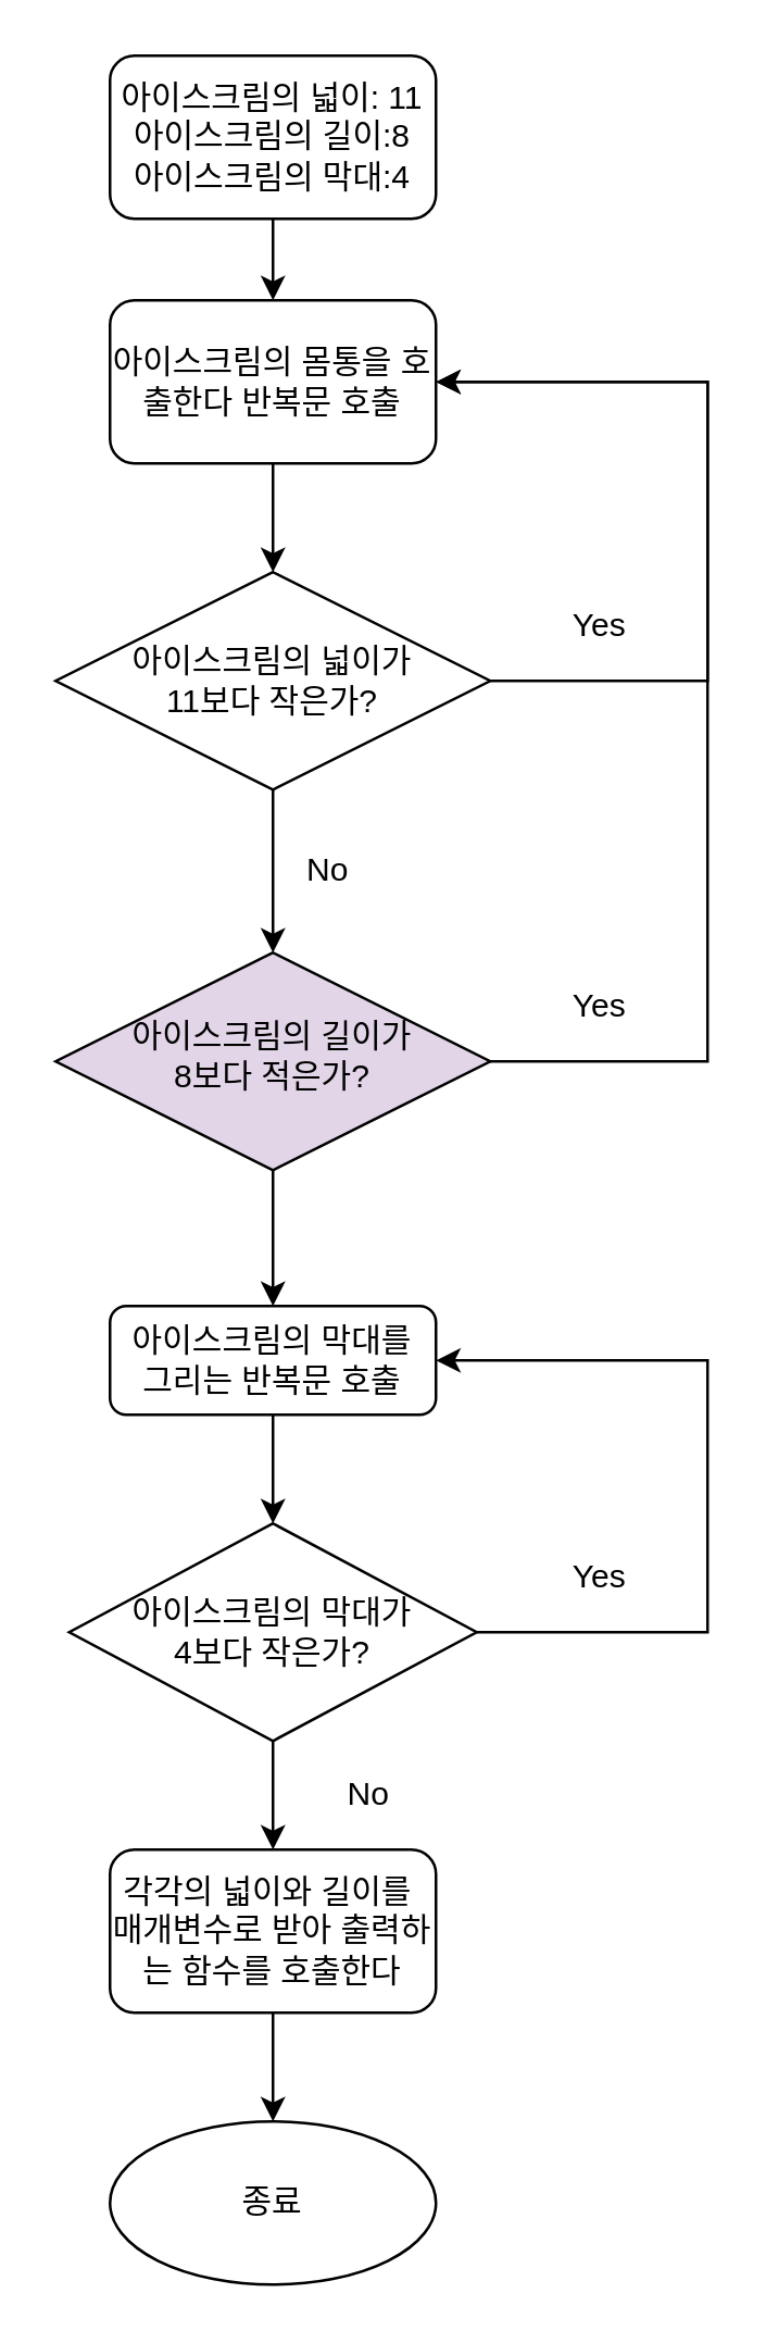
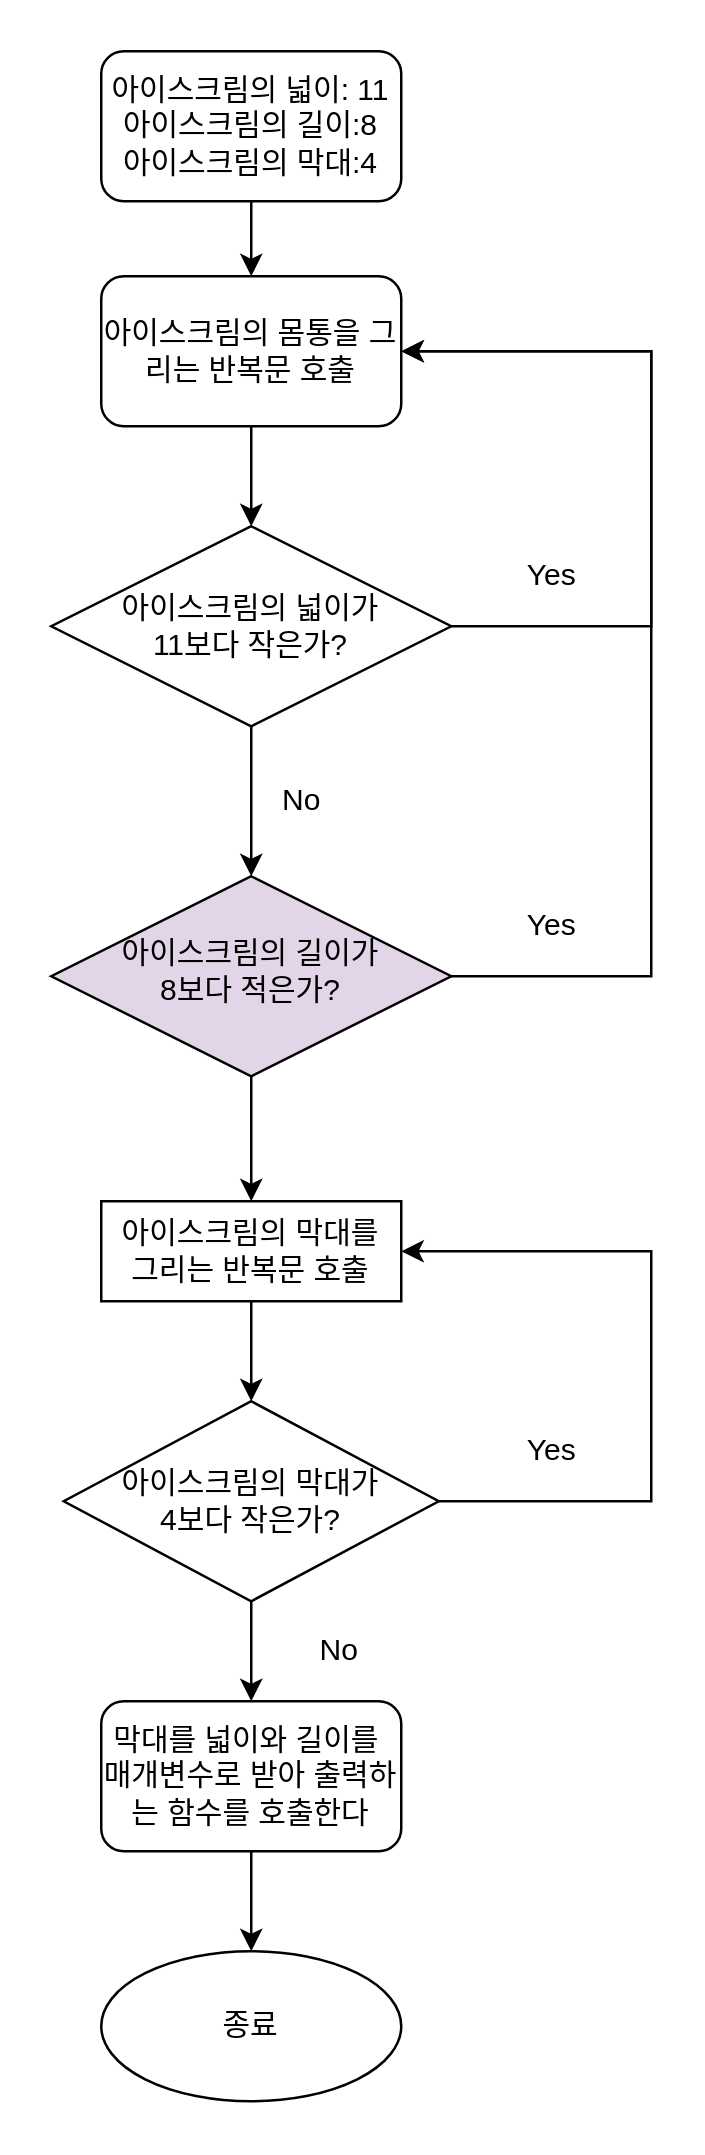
  <mxCell id="0" />
  <mxCell id="1" parent="0" />
  <mxCell id="2" style="edgeStyle=orthogonalEdgeStyle;rounded=0;orthogonalLoop=1;jettySize=auto;html=1;entryX=1;entryY=0.5;entryDx=0;entryDy=0;" edge="1" parent="1" source="4" target="12"><mxGeometry relative="1" as="geometry"><Array as="points"><mxPoint x="260" y="390" /><mxPoint x="260" y="140" /></Array></mxGeometry></mxCell>
  <mxCell id="3" value="" style="edgeStyle=orthogonalEdgeStyle;rounded=0;orthogonalLoop=1;jettySize=auto;html=1;" edge="1" parent="1" source="4" target="6"><mxGeometry relative="1" as="geometry" /></mxCell>
  <mxCell id="4" value="아이스크림의 길이가&lt;br&gt;8보다 적은가?" style="rhombus;whiteSpace=wrap;html=1;shadow=0;fontFamily=Helvetica;fontSize=12;align=center;strokeWidth=1;spacing=6;spacingTop=-4;fillColor=#e1d5e7;" parent="1" vertex="1"><mxGeometry x="20" y="350" width="160" height="80" as="geometry" /></mxCell>
  <mxCell id="5" value="" style="edgeStyle=orthogonalEdgeStyle;rounded=0;orthogonalLoop=1;jettySize=auto;html=1;" edge="1" parent="1" source="6" target="21"><mxGeometry relative="1" as="geometry" /></mxCell>
- <mxCell id="6" value="아이스크림의 막대를&lt;br&gt;그리는 반복문 호출" style="rounded=1;whiteSpace=wrap;html=1;fontSize=12;glass=0;strokeWidth=1;shadow=0;" parent="1" vertex="1"><mxGeometry x="40" y="480" width="120" height="40" as="geometry" /></mxCell>
+ <mxCell id="6" value="아이스크림의 막대를&lt;br&gt;그리는 반복문 호출" style="whiteSpace=wrap;html=1;fontSize=12;glass=0;strokeWidth=1;shadow=0;rounded=0;" parent="1" vertex="1"><mxGeometry x="40" y="480" width="120" height="40" as="geometry" /></mxCell>
  <mxCell id="7" value="" style="edgeStyle=orthogonalEdgeStyle;rounded=0;orthogonalLoop=1;jettySize=auto;html=1;" edge="1" parent="1" source="8" target="24"><mxGeometry relative="1" as="geometry" /></mxCell>
- <mxCell id="8" value="각각의 넓이와 길이를&amp;nbsp;&lt;br&gt;매개변수로 받아 출력하는 함수를 호출한다" style="rounded=1;whiteSpace=wrap;html=1;fontSize=12;glass=0;strokeWidth=1;shadow=0;" parent="1" vertex="1"><mxGeometry x="40" y="680" width="120" height="60" as="geometry" /></mxCell>
+ <mxCell id="8" value="막대를 넓이와 길이를&amp;nbsp;&lt;br&gt;매개변수로 받아 출력하는 함수를 호출한다" style="rounded=1;whiteSpace=wrap;html=1;fontSize=12;glass=0;strokeWidth=1;shadow=0;" parent="1" vertex="1"><mxGeometry x="40" y="680" width="120" height="60" as="geometry" /></mxCell>
  <mxCell id="9" value="" style="edgeStyle=orthogonalEdgeStyle;rounded=0;orthogonalLoop=1;jettySize=auto;html=1;" edge="1" parent="1" source="10" target="12"><mxGeometry relative="1" as="geometry" /></mxCell>
  <mxCell id="10" value="아이스크림의 넓이: 11&lt;br&gt;아이스크림의 길이:8&lt;br&gt;아이스크림의 막대:4" style="rounded=1;whiteSpace=wrap;html=1;" vertex="1" parent="1"><mxGeometry x="40" y="20" width="120" height="60" as="geometry" /></mxCell>
  <mxCell id="11" value="" style="edgeStyle=orthogonalEdgeStyle;rounded=0;orthogonalLoop=1;jettySize=auto;html=1;" edge="1" parent="1" source="12" target="15"><mxGeometry relative="1" as="geometry" /></mxCell>
- <mxCell id="12" value="아이스크림의 몸통을 호출한다 반복문 호출" style="rounded=1;whiteSpace=wrap;html=1;" vertex="1" parent="1"><mxGeometry x="40" y="110" width="120" height="60" as="geometry" /></mxCell>
+ <mxCell id="12" value="아이스크림의 몸통을 그리는 반복문 호출" style="rounded=1;whiteSpace=wrap;html=1;" vertex="1" parent="1"><mxGeometry x="40" y="110" width="120" height="60" as="geometry" /></mxCell>
  <mxCell id="13" value="" style="edgeStyle=orthogonalEdgeStyle;rounded=0;orthogonalLoop=1;jettySize=auto;html=1;" edge="1" parent="1" source="15" target="4"><mxGeometry relative="1" as="geometry" /></mxCell>
  <mxCell id="14" style="edgeStyle=orthogonalEdgeStyle;rounded=0;orthogonalLoop=1;jettySize=auto;html=1;entryX=1;entryY=0.5;entryDx=0;entryDy=0;" edge="1" parent="1" source="15" target="12"><mxGeometry relative="1" as="geometry"><Array as="points"><mxPoint x="260" y="250" /><mxPoint x="260" y="140" /></Array></mxGeometry></mxCell>
  <mxCell id="15" value="아이스크림의 넓이가&lt;br&gt;11보다 작은가?" style="rhombus;whiteSpace=wrap;html=1;" vertex="1" parent="1"><mxGeometry x="20" y="210" width="160" height="80" as="geometry" /></mxCell>
  <mxCell id="16" value="No" style="text;html=1;align=center;verticalAlign=middle;resizable=0;points=[];autosize=1;strokeColor=none;fillColor=none;" vertex="1" parent="1"><mxGeometry x="105" y="310" width="30" height="20" as="geometry" /></mxCell>
  <mxCell id="17" value="Yes" style="text;html=1;align=center;verticalAlign=middle;resizable=0;points=[];autosize=1;strokeColor=none;fillColor=none;" vertex="1" parent="1"><mxGeometry x="200" y="220" width="40" height="20" as="geometry" /></mxCell>
  <mxCell id="18" value="Yes" style="text;html=1;align=center;verticalAlign=middle;resizable=0;points=[];autosize=1;strokeColor=none;fillColor=none;" vertex="1" parent="1"><mxGeometry x="200" y="360" width="40" height="20" as="geometry" /></mxCell>
  <mxCell id="19" style="edgeStyle=orthogonalEdgeStyle;rounded=0;orthogonalLoop=1;jettySize=auto;html=1;entryX=1;entryY=0.5;entryDx=0;entryDy=0;" edge="1" parent="1" source="21" target="6"><mxGeometry relative="1" as="geometry"><Array as="points"><mxPoint x="260" y="600" /><mxPoint x="260" y="500" /></Array></mxGeometry></mxCell>
  <mxCell id="20" value="" style="edgeStyle=orthogonalEdgeStyle;rounded=0;orthogonalLoop=1;jettySize=auto;html=1;" edge="1" parent="1" source="21" target="8"><mxGeometry relative="1" as="geometry" /></mxCell>
  <mxCell id="21" value="아이스크림의 막대가&lt;br&gt;4보다 작은가?" style="rhombus;whiteSpace=wrap;html=1;" vertex="1" parent="1"><mxGeometry x="25" y="560" width="150" height="80" as="geometry" /></mxCell>
  <mxCell id="22" value="Yes" style="text;html=1;align=center;verticalAlign=middle;resizable=0;points=[];autosize=1;strokeColor=none;fillColor=none;" vertex="1" parent="1"><mxGeometry x="200" y="570" width="40" height="20" as="geometry" /></mxCell>
  <mxCell id="23" value="No" style="text;html=1;align=center;verticalAlign=middle;resizable=0;points=[];autosize=1;strokeColor=none;fillColor=none;" vertex="1" parent="1"><mxGeometry x="120" y="650" width="30" height="20" as="geometry" /></mxCell>
  <mxCell id="24" value="종료" style="ellipse;whiteSpace=wrap;html=1;rounded=1;glass=0;strokeWidth=1;shadow=0;" vertex="1" parent="1"><mxGeometry x="40" y="780" width="120" height="60" as="geometry" /></mxCell>
